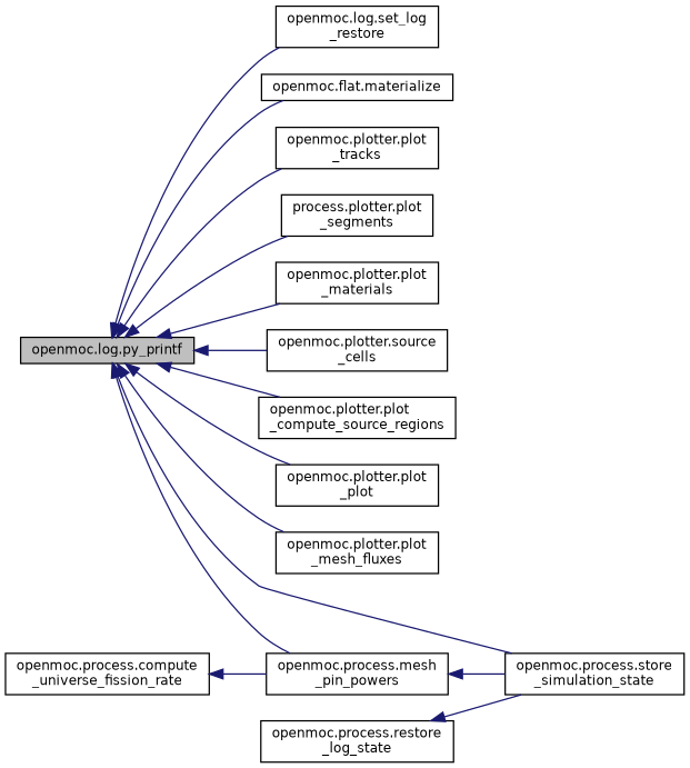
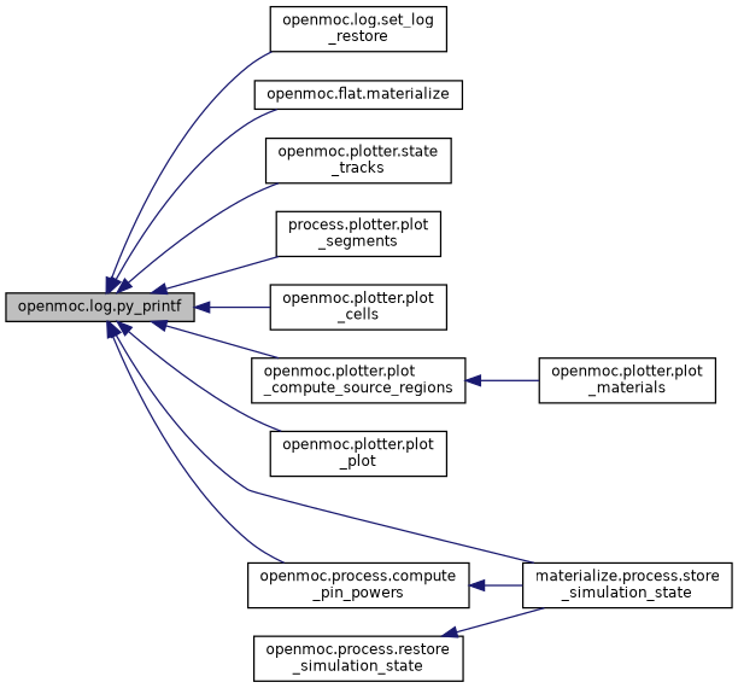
  digraph {
    rankdir=LR
    node [color=black fillcolor=white fontname=Helvetica fontsize=10 shape=record style=filled]
    edge [color=midnightblue dir=back fontname=Helvetica fontsize=10 labelfontname=Helvetica labelfontsize=10 style=solid]
    n1 [fillcolor=grey75 fontcolor=black height=0.2 label="openmoc.log.py_printf" width=0.4]
    n2 [height=0.2 label="openmoc.log.set_log\l_restore" width=0.4]
    n3 [height=0.2 label="openmoc.flat.materialize" width=0.4]
-   n4 [height=0.2 label="openmoc.plotter.plot\l_tracks" width=0.4]
+   n4 [height=0.2 label="openmoc.plotter.state\l_tracks" width=0.4]
    n5 [height=0.2 label="process.plotter.plot\l_segments" width=0.4]
    n6 [height=0.2 label="openmoc.plotter.plot\l_materials" width=0.4]
-   n7 [height=0.2 label="openmoc.plotter.source\l_cells" width=0.4]
+   n7 [height=0.2 label="openmoc.plotter.plot\l_cells" width=0.4]
    n8 [height=0.2 label="openmoc.plotter.plot\l_compute_source_regions" width=0.4]
    n9 [height=0.2 label="openmoc.plotter.plot\l_plot" width=0.4]
-   n10 [height=0.2 label="openmoc.plotter.plot\l_mesh_fluxes" width=0.4]
-   n11 [height=0.2 label="openmoc.process.store\l_simulation_state" width=0.4]
-   n12 [height=0.2 label="openmoc.process.mesh\l_pin_powers" width=0.4]
-   n13 [height=0.2 label="openmoc.process.restore\l_log_state" width=0.4]
-   n14 [height=0.2 label="openmoc.process.compute\l_universe_fission_rate" width=0.4]
+   n11 [height=0.2 label="materialize.process.store\l_simulation_state" width=0.4]
+   n12 [height=0.2 label="openmoc.process.compute\l_pin_powers" width=0.4]
+   n13 [height=0.2 label="openmoc.process.restore\l_simulation_state" width=0.4]
    n1 -> n2
    n1 -> n3
    n1 -> n4
    n1 -> n5
-   n1 -> n6
+   n8 -> n6
    n1 -> n7
    n1 -> n8
    n1 -> n9
-   n1 -> n10
    n1 -> n11
    n1 -> n12
    n12 -> n11
    n13 -> n11
-   n14 -> n12
  }
